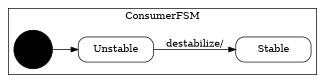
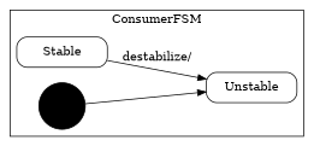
  digraph {
    rankdir=LR
    node [shape=Mrecord]
    n1 [label="{Unstable}" width=1.5]
    n2 [label="{Stable}" width=1.5]
    "%5" [fillcolor=black shape=circle style=filled width=0.25]
    subgraph cluster_1 {
      label=ConsumerFSM
      n1
      n2
      "%5"
    }
-   n1 -> n2 [label="destabilize/\l"]
+   n2 -> n1 [label="destabilize/\l"]
    "%5" -> n1
  }
